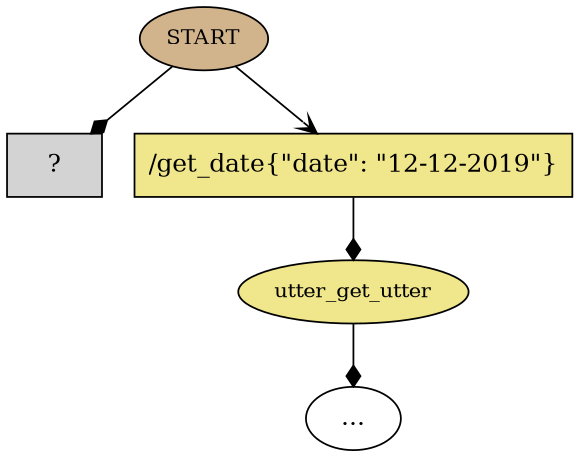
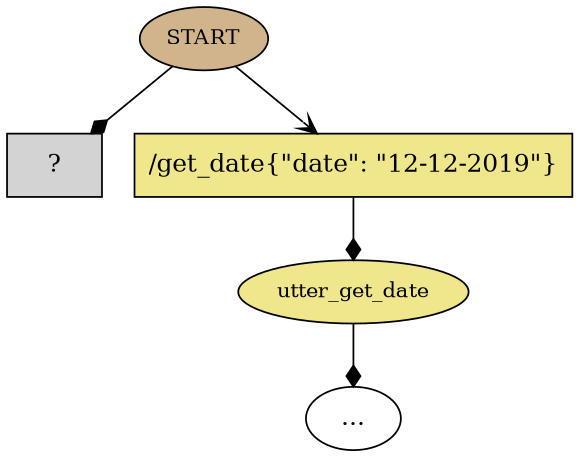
  digraph {
    node [fillcolor=khaki style=filled]
    edge [arrowhead=diamond]
    n1 [fillcolor=tan fontsize=12 label=START]
    n2 [label="  ?  " shape=rect fillcolor=lightgrey]
    n3 [label="/get_date{\"date\": \"12-12-2019\"}" shape=rect]
-   n4 [fontsize=12 label=utter_get_utter]
+   n4 [fontsize=12 label=utter_get_date]
    n5 [label="..." fillcolor=white]
    n1 -> n2
    n1 -> n3 [arrowhead=vee]
    n3 -> n4
    n4 -> n5
  }
